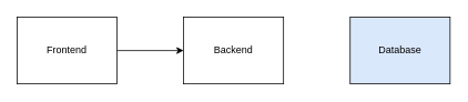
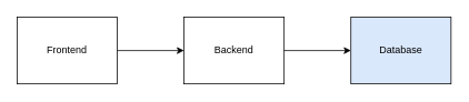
  <mxCell id="0" />
  <mxCell id="1" parent="0" />
  <mxCell id="2" value="Frontend" style="rounded=0;whiteSpace=wrap;html=1;" vertex="1" parent="1"><mxGeometry x="20" y="20" width="120" height="80" as="geometry" /></mxCell>
  <mxCell id="3" value="Backend" style="rounded=0;whiteSpace=wrap;html=1;" vertex="1" parent="1"><mxGeometry x="220" y="20" width="120" height="80" as="geometry" /></mxCell>
  <mxCell id="4" value="Database" style="rounded=0;whiteSpace=wrap;html=1;fillColor=#dae8fc;" vertex="1" parent="1"><mxGeometry x="420" y="20" width="120" height="80" as="geometry" /></mxCell>
  <mxCell id="5" value="" style="endArrow=classic;html=1;rounded=0;exitX=1;exitY=0.5;exitDx=0;exitDy=0;entryX=0;entryY=0.5;entryDx=0;entryDy=0;" edge="1" parent="1" source="2" target="3"><mxGeometry width="50" height="50" relative="1" as="geometry"><mxPoint x="260" y="200" as="sourcePoint" /><mxPoint x="310" y="150" as="targetPoint" /></mxGeometry></mxCell>
+ <mxCell id="6" value="" style="endArrow=classic;html=1;rounded=0;exitX=1;exitY=0.5;exitDx=0;exitDy=0;entryX=0;entryY=0.5;entryDx=0;entryDy=0;" edge="1" parent="1" source="3" target="4"><mxGeometry width="50" height="50" relative="1" as="geometry"><mxPoint x="260" y="200" as="sourcePoint" /><mxPoint x="310" y="150" as="targetPoint" /></mxGeometry></mxCell>
